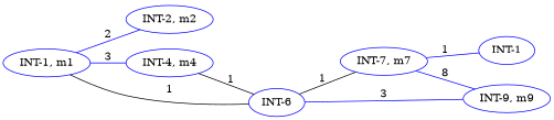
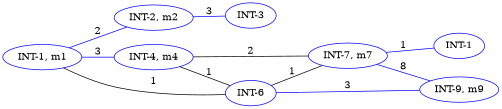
  strict graph {
    rankdir=LR
    node [color=blue]
    edge [color=blue]
    n1 [label="INT-1, m1"]
    n2 [label="INT-2, m2"]
    n3 [label="INT-4, m4"]
    n4 [label="INT-6"]
+   n5 [label="INT-3"]
    n6 [label="INT-7, m7"]
    n7 [label="INT-9, m9"]
    n8 [label="INT-1"]
    n1 -- n2 [label=2]
    n1 -- n3 [label=3]
    n1 -- n4 [color=black label=1]
+   n2 -- n5 [label=3]
    n3 -- n4 [color=black label=1]
+   n3 -- n6 [color=black label=2]
    n4 -- n6 [color=black label=1]
    n4 -- n7 [label=3]
    n6 -- n7 [label=8]
    n6 -- n8 [label=1]
  }
